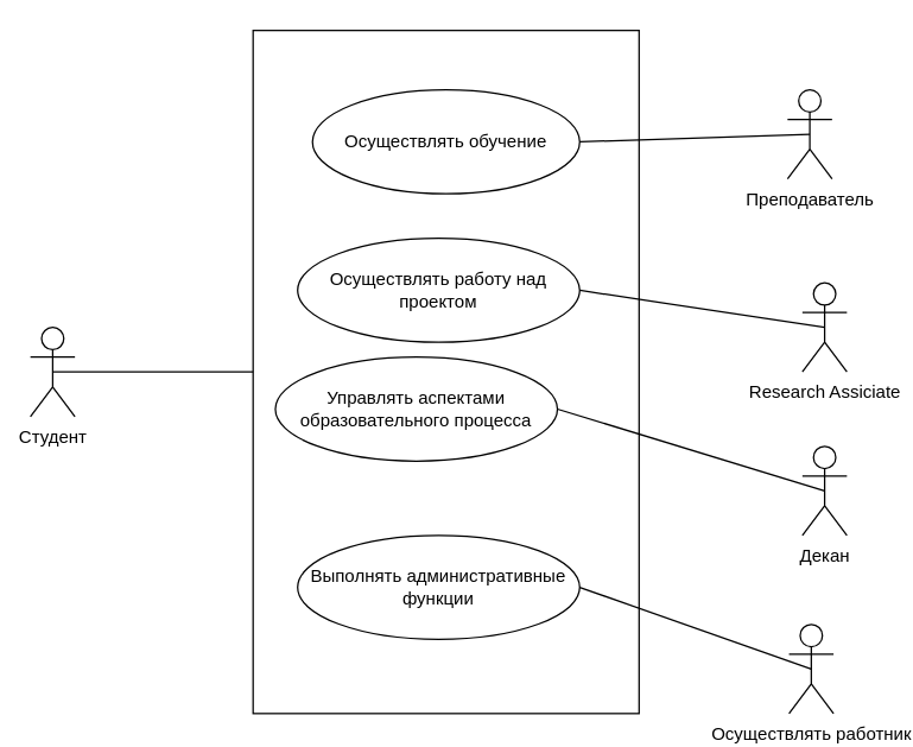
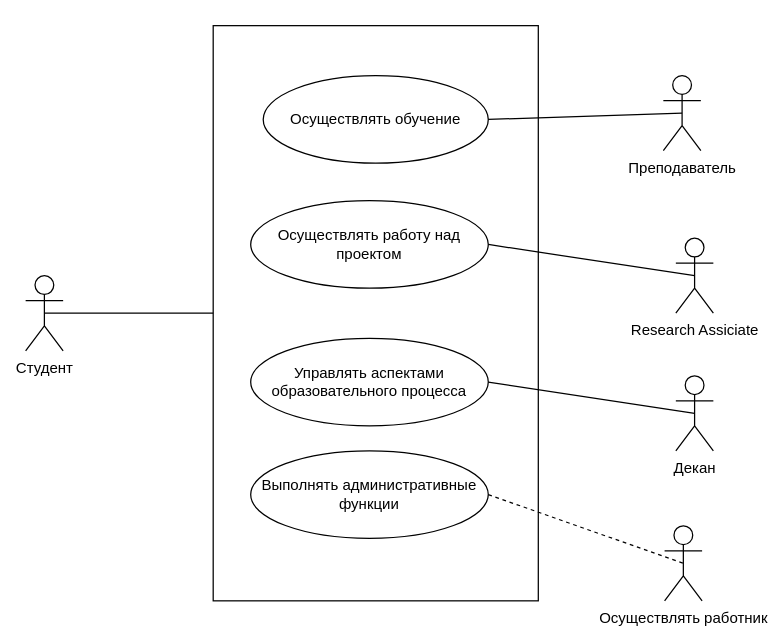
  <mxCell id="0" />
  <mxCell id="1" parent="0" />
  <mxCell id="2" value="" style="rounded=0;whiteSpace=wrap;html=1;" vertex="1" parent="1"><mxGeometry x="170" y="20" width="260" height="460" as="geometry" /></mxCell>
  <mxCell id="3" value="Студент" style="shape=umlActor;verticalLabelPosition=bottom;verticalAlign=top;html=1;outlineConnect=0;" vertex="1" parent="1"><mxGeometry x="20" y="220" width="30" height="60" as="geometry" /></mxCell>
  <mxCell id="4" value="Преподаватель" style="shape=umlActor;verticalLabelPosition=bottom;verticalAlign=top;html=1;outlineConnect=0;" vertex="1" parent="1"><mxGeometry x="530" y="60" width="30" height="60" as="geometry" /></mxCell>
  <mxCell id="5" value="Осуществлять обучение" style="ellipse;whiteSpace=wrap;html=1;" vertex="1" parent="1"><mxGeometry x="210" y="60" width="180" height="70" as="geometry" /></mxCell>
  <mxCell id="6" value="" style="endArrow=none;html=1;rounded=0;exitX=1;exitY=0.5;exitDx=0;exitDy=0;entryX=0.5;entryY=0.5;entryDx=0;entryDy=0;entryPerimeter=0;" edge="1" parent="1" source="5" target="4"><mxGeometry width="50" height="50" relative="1" as="geometry"><mxPoint x="390" y="160" as="sourcePoint" /><mxPoint x="440" y="110" as="targetPoint" /></mxGeometry></mxCell>
  <mxCell id="7" value="Research Assiciate" style="shape=umlActor;verticalLabelPosition=bottom;verticalAlign=top;html=1;outlineConnect=0;" vertex="1" parent="1"><mxGeometry x="540" y="190" width="30" height="60" as="geometry" /></mxCell>
  <mxCell id="8" value="Осуществлять работу над проектом" style="ellipse;whiteSpace=wrap;html=1;" vertex="1" parent="1"><mxGeometry x="200" y="160" width="190" height="70" as="geometry" /></mxCell>
  <mxCell id="9" value="" style="endArrow=none;html=1;rounded=0;exitX=1;exitY=0.5;exitDx=0;exitDy=0;entryX=0.5;entryY=0.5;entryDx=0;entryDy=0;entryPerimeter=0;" edge="1" parent="1" source="8" target="7"><mxGeometry width="50" height="50" relative="1" as="geometry"><mxPoint x="370" y="220" as="sourcePoint" /><mxPoint x="420" y="170" as="targetPoint" /></mxGeometry></mxCell>
  <mxCell id="10" value="Декан" style="shape=umlActor;verticalLabelPosition=bottom;verticalAlign=top;html=1;outlineConnect=0;" vertex="1" parent="1"><mxGeometry x="540" y="300" width="30" height="60" as="geometry" /></mxCell>
- <mxCell id="11" value="Управлять аспектами образовательного процесса" style="ellipse;whiteSpace=wrap;html=1;" vertex="1" parent="1"><mxGeometry x="185" y="240" width="190" height="70" as="geometry" /></mxCell>
+ <mxCell id="11" value="Управлять аспектами образовательного процесса" style="ellipse;whiteSpace=wrap;html=1;" vertex="1" parent="1"><mxGeometry x="200" y="270" width="190" height="70" as="geometry" /></mxCell>
  <mxCell id="12" value="" style="endArrow=none;html=1;rounded=0;exitX=1;exitY=0.5;exitDx=0;exitDy=0;entryX=0.5;entryY=0.5;entryDx=0;entryDy=0;entryPerimeter=0;" edge="1" parent="1" source="11" target="10"><mxGeometry width="50" height="50" relative="1" as="geometry"><mxPoint x="360" y="350" as="sourcePoint" /><mxPoint x="585" y="320" as="targetPoint" /></mxGeometry></mxCell>
  <mxCell id="13" value="Осуществлять работник" style="shape=umlActor;verticalLabelPosition=bottom;verticalAlign=top;html=1;outlineConnect=0;" vertex="1" parent="1"><mxGeometry x="531" y="420" width="30" height="60" as="geometry" /></mxCell>
  <mxCell id="14" value="Выполнять административные функции" style="ellipse;whiteSpace=wrap;html=1;" vertex="1" parent="1"><mxGeometry x="200" y="360" width="190" height="70" as="geometry" /></mxCell>
- <mxCell id="15" value="" style="endArrow=none;html=1;rounded=0;exitX=1;exitY=0.5;exitDx=0;exitDy=0;entryX=0.5;entryY=0.5;entryDx=0;entryDy=0;entryPerimeter=0;" edge="1" parent="1" source="14" target="13"><mxGeometry width="50" height="50" relative="1" as="geometry"><mxPoint x="360" y="420" as="sourcePoint" /><mxPoint x="555" y="400" as="targetPoint" /></mxGeometry></mxCell>
+ <mxCell id="15" value="" style="endArrow=none;html=1;rounded=0;exitX=1;exitY=0.5;exitDx=0;exitDy=0;entryX=0.5;entryY=0.5;entryDx=0;entryDy=0;entryPerimeter=0;dashed=1;" edge="1" parent="1" source="14" target="13"><mxGeometry width="50" height="50" relative="1" as="geometry"><mxPoint x="360" y="420" as="sourcePoint" /><mxPoint x="555" y="400" as="targetPoint" /></mxGeometry></mxCell>
  <mxCell id="16" value="" style="endArrow=none;html=1;rounded=0;exitX=0.5;exitY=0.5;exitDx=0;exitDy=0;exitPerimeter=0;entryX=0;entryY=0.5;entryDx=0;entryDy=0;" edge="1" parent="1" source="3" target="2"><mxGeometry width="50" height="50" relative="1" as="geometry"><mxPoint x="320" y="290" as="sourcePoint" /><mxPoint x="370" y="240" as="targetPoint" /></mxGeometry></mxCell>
